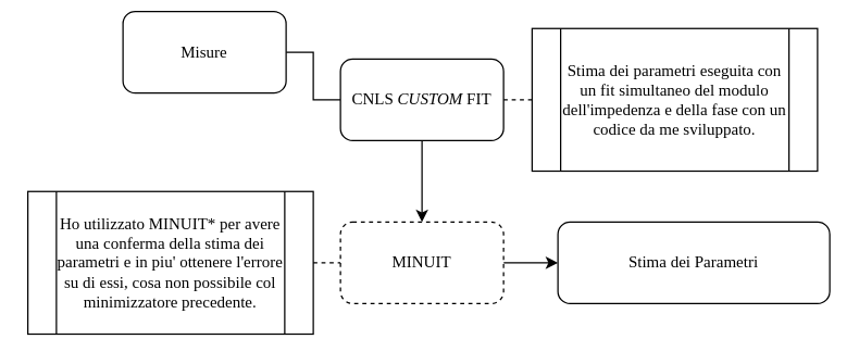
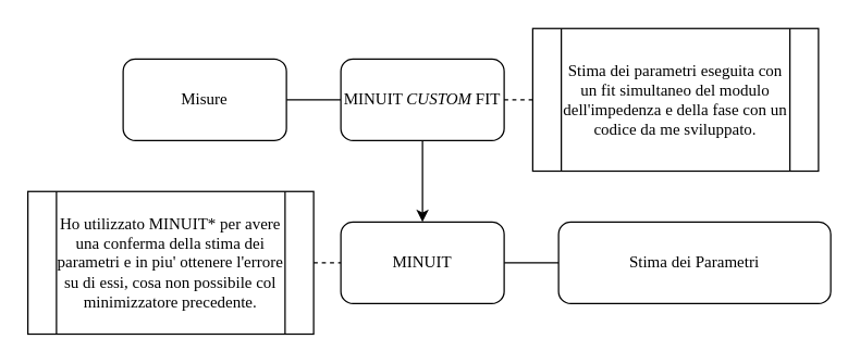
  <mxCell id="0" />
  <mxCell id="1" parent="0" />
  <mxCell id="2" value="" style="edgeStyle=orthogonalEdgeStyle;rounded=0;orthogonalLoop=1;jettySize=auto;html=1;endArrow=none;" parent="1" source="3" target="5" edge="1"><mxGeometry relative="1" as="geometry" /></mxCell>
- <mxCell id="3" value="Misure" style="rounded=1;whiteSpace=wrap;html=1;fontFamily=Verdana;" parent="1" vertex="1"><mxGeometry x="90" y="8" width="120" height="60" as="geometry" /></mxCell>
+ <mxCell id="3" value="Misure" style="rounded=1;whiteSpace=wrap;html=1;fontFamily=Verdana;" parent="1" vertex="1"><mxGeometry x="90" y="43" width="120" height="60" as="geometry" /></mxCell>
  <mxCell id="4" value="" style="edgeStyle=orthogonalEdgeStyle;rounded=0;orthogonalLoop=1;jettySize=auto;html=1;" parent="1" source="5" target="7" edge="1"><mxGeometry relative="1" as="geometry" /></mxCell>
- <mxCell id="5" value="CNLS &lt;i&gt;CUSTOM&lt;/i&gt;&amp;nbsp;FIT" style="rounded=1;whiteSpace=wrap;html=1;fontFamily=Times New Roman;" parent="1" vertex="1"><mxGeometry x="250" y="43" width="120" height="60" as="geometry" /></mxCell>
- <mxCell id="6" value="" style="edgeStyle=orthogonalEdgeStyle;rounded=0;orthogonalLoop=1;jettySize=auto;html=1;" parent="1" source="7" target="8" edge="1"><mxGeometry relative="1" as="geometry" /></mxCell>
- <mxCell id="7" value="MINUIT" style="rounded=1;whiteSpace=wrap;html=1;fontFamily=Times New Roman;dashed=1;" parent="1" vertex="1"><mxGeometry x="250" y="163" width="120" height="60" as="geometry" /></mxCell>
+ <mxCell id="5" value="MINUIT &lt;i&gt;CUSTOM&lt;/i&gt;&amp;nbsp;FIT" style="rounded=1;whiteSpace=wrap;html=1;fontFamily=Times New Roman;" parent="1" vertex="1"><mxGeometry x="250" y="43" width="120" height="60" as="geometry" /></mxCell>
+ <mxCell id="6" value="" style="edgeStyle=orthogonalEdgeStyle;rounded=0;orthogonalLoop=1;jettySize=auto;html=1;endArrow=none;" parent="1" source="7" target="8" edge="1"><mxGeometry relative="1" as="geometry" /></mxCell>
+ <mxCell id="7" value="MINUIT" style="rounded=1;whiteSpace=wrap;html=1;fontFamily=Times New Roman;" parent="1" vertex="1"><mxGeometry x="250" y="163" width="120" height="60" as="geometry" /></mxCell>
  <mxCell id="8" value="Stima dei Parametri" style="rounded=1;whiteSpace=wrap;html=1;fontFamily=Times New Roman;" parent="1" vertex="1"><mxGeometry x="410" y="163" width="200" height="60" as="geometry" /></mxCell>
  <mxCell id="9" value="&lt;div style=&quot;&quot;&gt;&lt;font&gt;Stima dei parametri eseguita con un fit simultaneo del modulo dell'impedenza e della fase con un codice da me sviluppato.&lt;/font&gt;&lt;/div&gt;" style="shape=process;html=1;backgroundOutline=1;labelBorderColor=none;textShadow=0;labelBackgroundColor=none;whiteSpace=wrap;align=center;fontFamily=Times New Roman;" parent="1" vertex="1"><mxGeometry x="391" y="20.5" width="210" height="105" as="geometry" /></mxCell>
  <mxCell id="10" value="" style="endArrow=none;html=1;rounded=0;exitX=1;exitY=0.5;exitDx=0;exitDy=0;entryX=0;entryY=0.5;entryDx=0;entryDy=0;dashed=1;" parent="1" source="5" target="9" edge="1"><mxGeometry width="50" height="50" relative="1" as="geometry"><mxPoint x="410" y="233" as="sourcePoint" /><mxPoint x="460" y="183" as="targetPoint" /></mxGeometry></mxCell>
  <mxCell id="11" value="&lt;div style=&quot;&quot;&gt;Ho utilizzato MINUIT* per avere una conferma della stima dei parametri e in piu' ottenere l'errore su di essi, cosa non possibile col minimizzatore precedente.&lt;/div&gt;" style="shape=process;html=1;backgroundOutline=1;labelBorderColor=none;textShadow=0;labelBackgroundColor=none;whiteSpace=wrap;align=center;fontFamily=Times New Roman;" parent="1" vertex="1"><mxGeometry x="20" y="140.5" width="210" height="105" as="geometry" /></mxCell>
  <mxCell id="12" value="" style="endArrow=none;html=1;rounded=0;entryX=0;entryY=0.5;entryDx=0;entryDy=0;exitX=1;exitY=0.5;exitDx=0;exitDy=0;dashed=1;" parent="1" source="11" target="7" edge="1"><mxGeometry width="50" height="50" relative="1" as="geometry"><mxPoint x="190" y="313" as="sourcePoint" /><mxPoint x="240" y="263" as="targetPoint" /></mxGeometry></mxCell>
